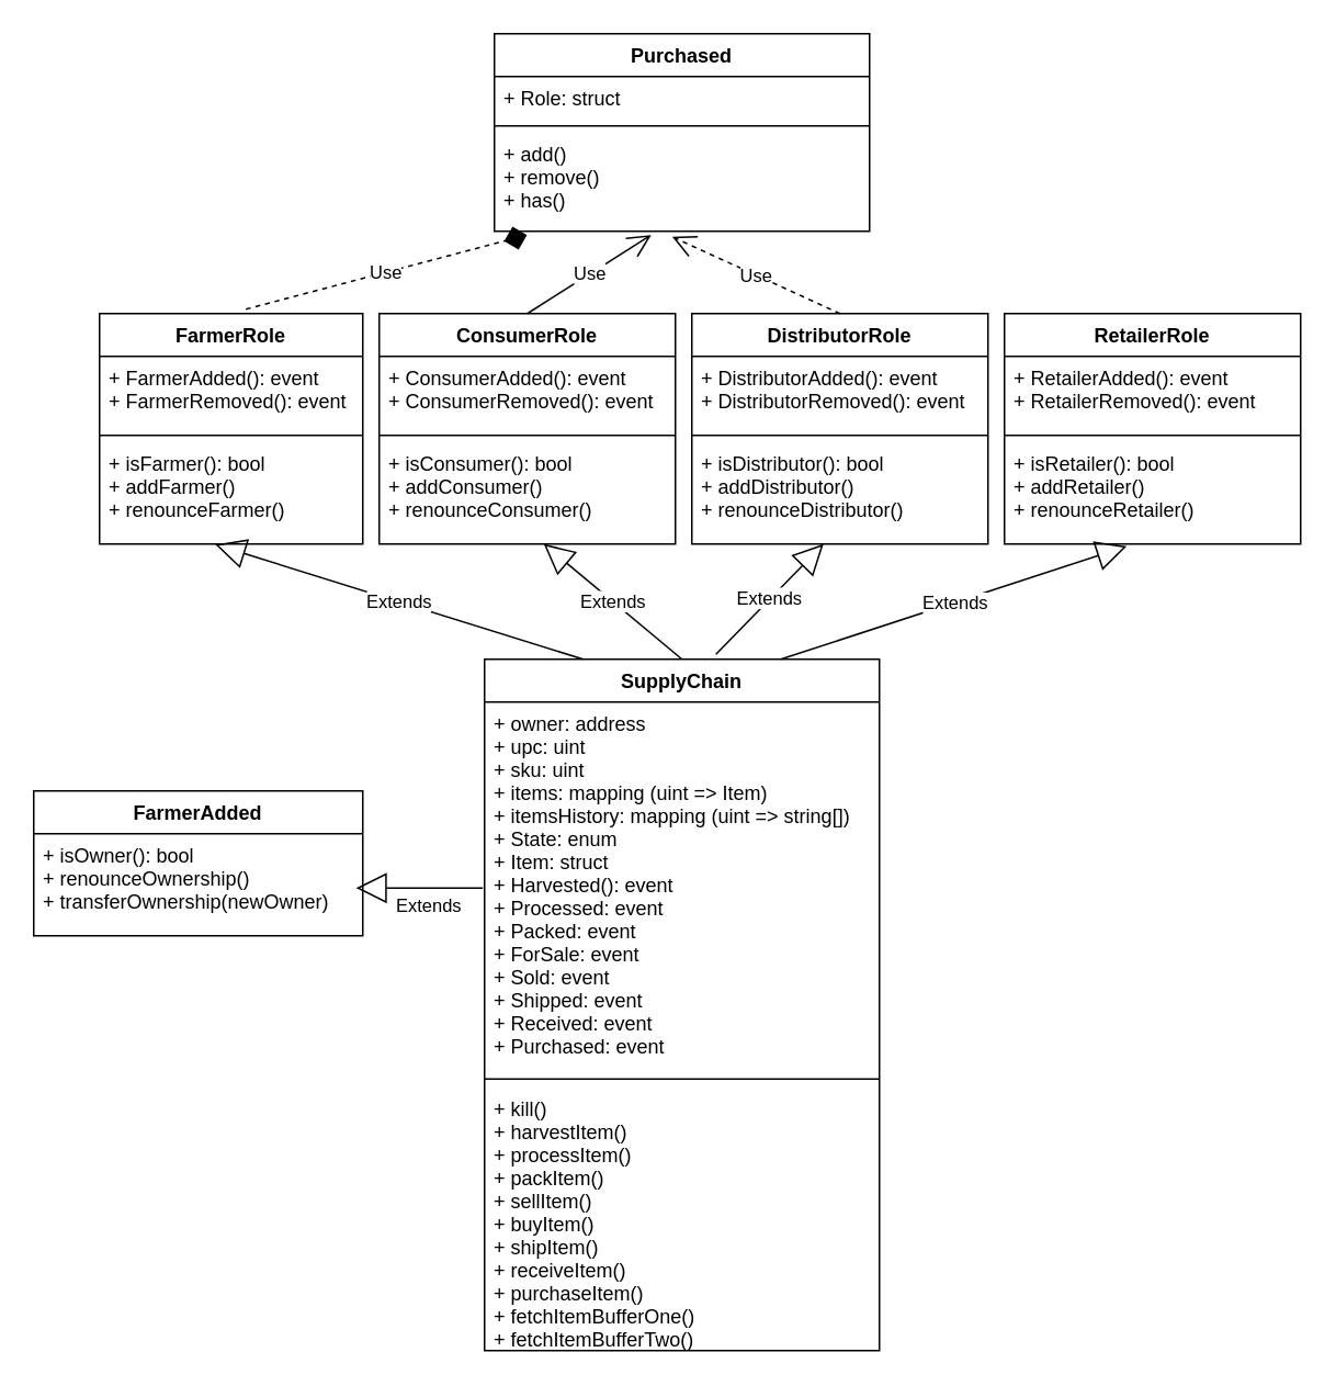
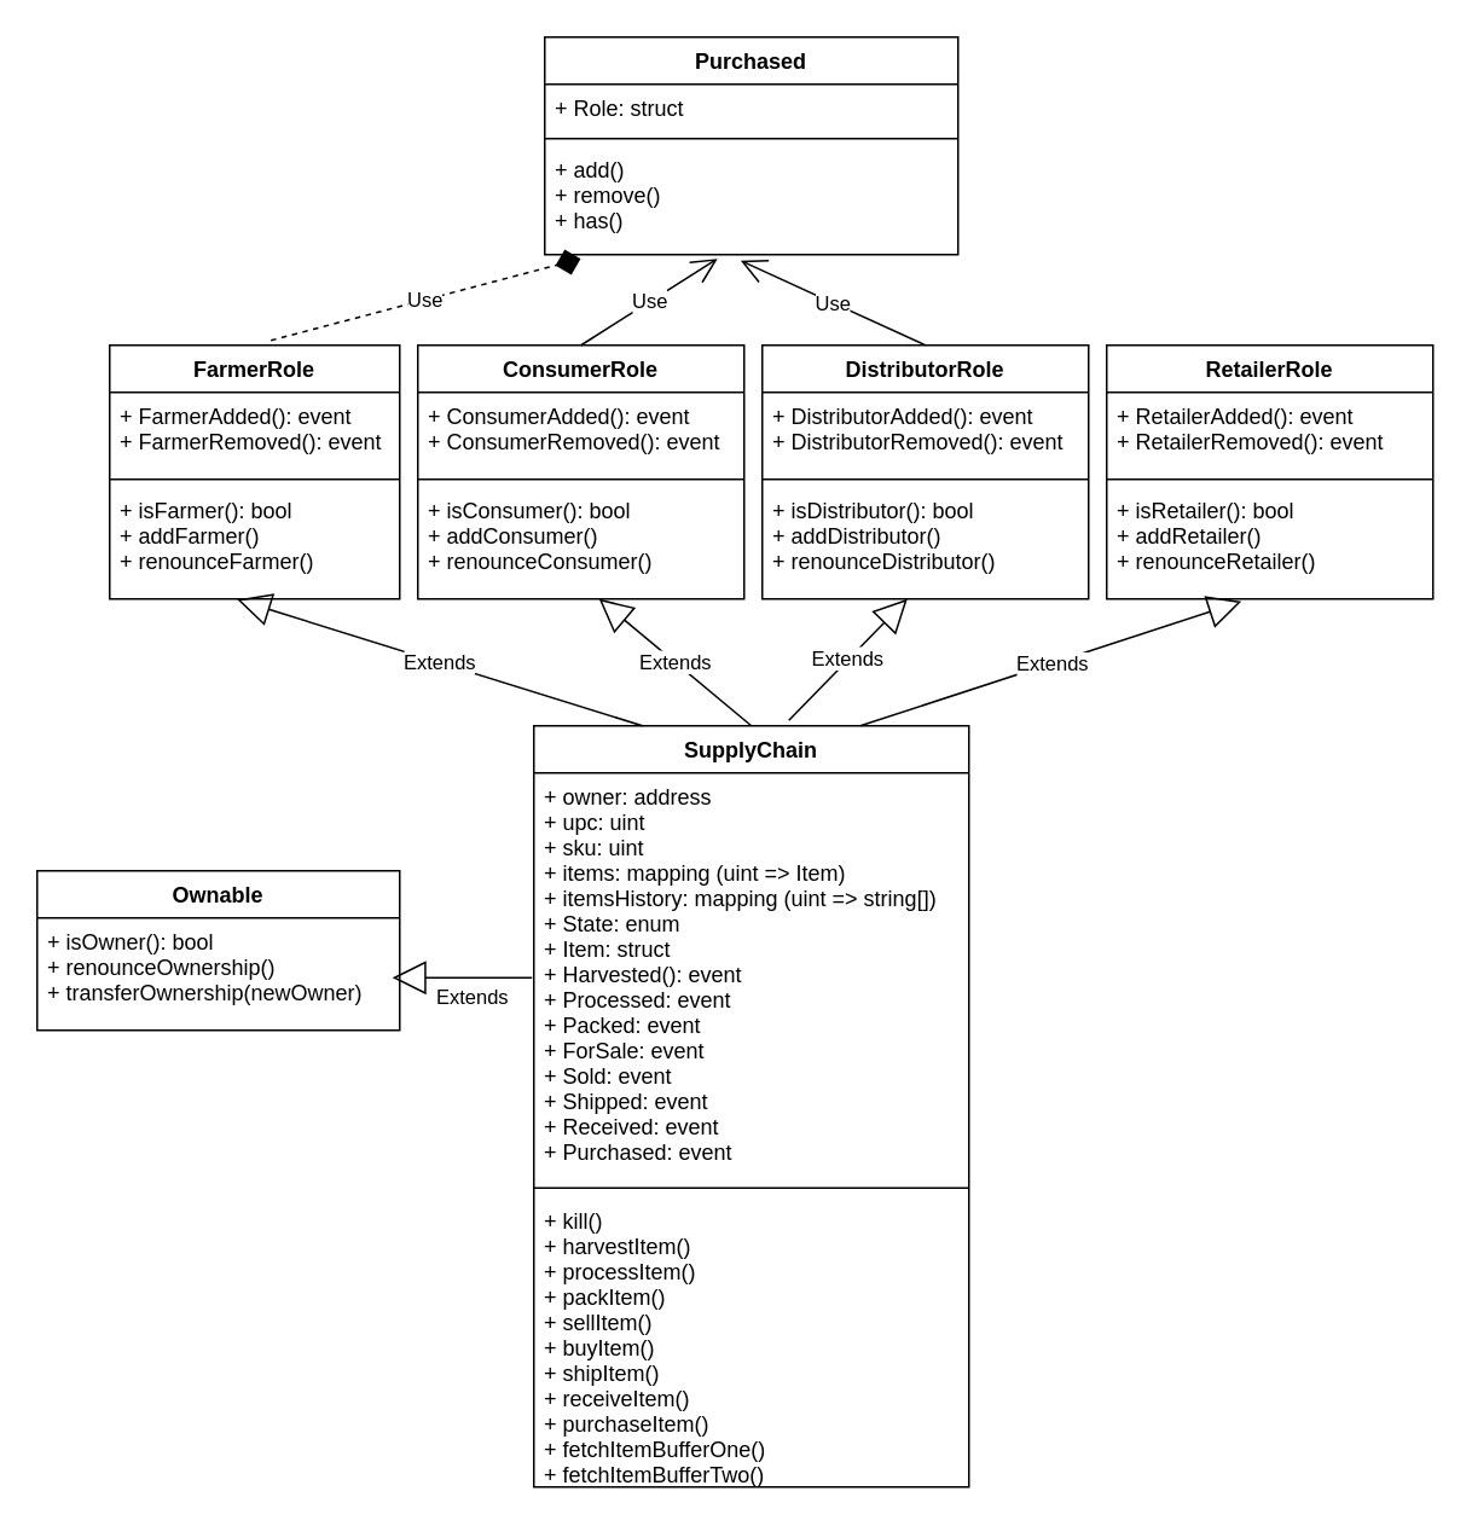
  <mxCell id="0" />
  <mxCell id="1" parent="0" />
  <mxCell id="2" value="Purchased" style="swimlane;fontStyle=1;align=center;verticalAlign=top;childLayout=stackLayout;horizontal=1;startSize=26;horizontalStack=0;resizeParent=1;resizeParentMax=0;resizeLast=0;collapsible=1;marginBottom=0;" parent="1" vertex="1"><mxGeometry x="300" y="20" width="228" height="120" as="geometry" /></mxCell>
  <mxCell id="3" value="+ Role: struct" style="text;strokeColor=none;fillColor=none;align=left;verticalAlign=top;spacingLeft=4;spacingRight=4;overflow=hidden;rotatable=0;points=[[0,0.5],[1,0.5]];portConstraint=eastwest;" parent="2" vertex="1"><mxGeometry y="26" width="228" height="26" as="geometry" /></mxCell>
  <mxCell id="4" value="" style="line;strokeWidth=1;fillColor=none;align=left;verticalAlign=middle;spacingTop=-1;spacingLeft=3;spacingRight=3;rotatable=0;labelPosition=right;points=[];portConstraint=eastwest;" parent="2" vertex="1"><mxGeometry y="52" width="228" height="8" as="geometry" /></mxCell>
  <mxCell id="5" value="+ add()&#10;+ remove()&#10;+ has()" style="text;strokeColor=none;fillColor=none;align=left;verticalAlign=top;spacingLeft=4;spacingRight=4;overflow=hidden;rotatable=0;points=[[0,0.5],[1,0.5]];portConstraint=eastwest;" parent="2" vertex="1"><mxGeometry y="60" width="228" height="60" as="geometry" /></mxCell>
  <mxCell id="6" value="FarmerRole" style="swimlane;fontStyle=1;align=center;verticalAlign=top;childLayout=stackLayout;horizontal=1;startSize=26;horizontalStack=0;resizeParent=1;resizeParentMax=0;resizeLast=0;collapsible=1;marginBottom=0;" parent="1" vertex="1"><mxGeometry x="60" y="190" width="160" height="140" as="geometry" /></mxCell>
  <mxCell id="7" value="+ FarmerAdded(): event &#10;+ FarmerRemoved(): event" style="text;strokeColor=none;fillColor=none;align=left;verticalAlign=top;spacingLeft=4;spacingRight=4;overflow=hidden;rotatable=0;points=[[0,0.5],[1,0.5]];portConstraint=eastwest;" parent="6" vertex="1"><mxGeometry y="26" width="160" height="44" as="geometry" /></mxCell>
  <mxCell id="8" value="" style="line;strokeWidth=1;fillColor=none;align=left;verticalAlign=middle;spacingTop=-1;spacingLeft=3;spacingRight=3;rotatable=0;labelPosition=right;points=[];portConstraint=eastwest;" parent="6" vertex="1"><mxGeometry y="70" width="160" height="8" as="geometry" /></mxCell>
  <mxCell id="9" value="+ isFarmer(): bool&#10;+ addFarmer()&#10;+ renounceFarmer()" style="text;strokeColor=none;fillColor=none;align=left;verticalAlign=top;spacingLeft=4;spacingRight=4;overflow=hidden;rotatable=0;points=[[0,0.5],[1,0.5]];portConstraint=eastwest;" parent="6" vertex="1"><mxGeometry y="78" width="160" height="62" as="geometry" /></mxCell>
  <mxCell id="10" value="ConsumerRole" style="swimlane;fontStyle=1;align=center;verticalAlign=top;childLayout=stackLayout;horizontal=1;startSize=26;horizontalStack=0;resizeParent=1;resizeParentMax=0;resizeLast=0;collapsible=1;marginBottom=0;" parent="1" vertex="1"><mxGeometry x="230" y="190" width="180" height="140" as="geometry" /></mxCell>
  <mxCell id="11" value="+ ConsumerAdded(): event &#10;+ ConsumerRemoved(): event" style="text;strokeColor=none;fillColor=none;align=left;verticalAlign=top;spacingLeft=4;spacingRight=4;overflow=hidden;rotatable=0;points=[[0,0.5],[1,0.5]];portConstraint=eastwest;" parent="10" vertex="1"><mxGeometry y="26" width="180" height="44" as="geometry" /></mxCell>
  <mxCell id="12" value="" style="line;strokeWidth=1;fillColor=none;align=left;verticalAlign=middle;spacingTop=-1;spacingLeft=3;spacingRight=3;rotatable=0;labelPosition=right;points=[];portConstraint=eastwest;" parent="10" vertex="1"><mxGeometry y="70" width="180" height="8" as="geometry" /></mxCell>
  <mxCell id="13" value="+ isConsumer(): bool&#10;+ addConsumer()&#10;+ renounceConsumer()" style="text;strokeColor=none;fillColor=none;align=left;verticalAlign=top;spacingLeft=4;spacingRight=4;overflow=hidden;rotatable=0;points=[[0,0.5],[1,0.5]];portConstraint=eastwest;" parent="10" vertex="1"><mxGeometry y="78" width="180" height="62" as="geometry" /></mxCell>
  <mxCell id="14" value="RetailerRole" style="swimlane;fontStyle=1;align=center;verticalAlign=top;childLayout=stackLayout;horizontal=1;startSize=26;horizontalStack=0;resizeParent=1;resizeParentMax=0;resizeLast=0;collapsible=1;marginBottom=0;" parent="1" vertex="1"><mxGeometry x="610" y="190" width="180" height="140" as="geometry" /></mxCell>
  <mxCell id="15" value="+ RetailerAdded(): event &#10;+ RetailerRemoved(): event" style="text;strokeColor=none;fillColor=none;align=left;verticalAlign=top;spacingLeft=4;spacingRight=4;overflow=hidden;rotatable=0;points=[[0,0.5],[1,0.5]];portConstraint=eastwest;" parent="14" vertex="1"><mxGeometry y="26" width="180" height="44" as="geometry" /></mxCell>
  <mxCell id="16" value="" style="line;strokeWidth=1;fillColor=none;align=left;verticalAlign=middle;spacingTop=-1;spacingLeft=3;spacingRight=3;rotatable=0;labelPosition=right;points=[];portConstraint=eastwest;" parent="14" vertex="1"><mxGeometry y="70" width="180" height="8" as="geometry" /></mxCell>
  <mxCell id="17" value="+ isRetailer(): bool&#10;+ addRetailer()&#10;+ renounceRetailer()" style="text;strokeColor=none;fillColor=none;align=left;verticalAlign=top;spacingLeft=4;spacingRight=4;overflow=hidden;rotatable=0;points=[[0,0.5],[1,0.5]];portConstraint=eastwest;" parent="14" vertex="1"><mxGeometry y="78" width="180" height="62" as="geometry" /></mxCell>
  <mxCell id="18" value="DistributorRole" style="swimlane;fontStyle=1;align=center;verticalAlign=top;childLayout=stackLayout;horizontal=1;startSize=26;horizontalStack=0;resizeParent=1;resizeParentMax=0;resizeLast=0;collapsible=1;marginBottom=0;" parent="1" vertex="1"><mxGeometry x="420" y="190" width="180" height="140" as="geometry" /></mxCell>
  <mxCell id="19" value="+ DistributorAdded(): event &#10;+ DistributorRemoved(): event" style="text;strokeColor=none;fillColor=none;align=left;verticalAlign=top;spacingLeft=4;spacingRight=4;overflow=hidden;rotatable=0;points=[[0,0.5],[1,0.5]];portConstraint=eastwest;" parent="18" vertex="1"><mxGeometry y="26" width="180" height="44" as="geometry" /></mxCell>
  <mxCell id="20" value="" style="line;strokeWidth=1;fillColor=none;align=left;verticalAlign=middle;spacingTop=-1;spacingLeft=3;spacingRight=3;rotatable=0;labelPosition=right;points=[];portConstraint=eastwest;" parent="18" vertex="1"><mxGeometry y="70" width="180" height="8" as="geometry" /></mxCell>
  <mxCell id="21" value="+ isDistributor(): bool&#10;+ addDistributor()&#10;+ renounceDistributor()" style="text;strokeColor=none;fillColor=none;align=left;verticalAlign=top;spacingLeft=4;spacingRight=4;overflow=hidden;rotatable=0;points=[[0,0.5],[1,0.5]];portConstraint=eastwest;" parent="18" vertex="1"><mxGeometry y="78" width="180" height="62" as="geometry" /></mxCell>
  <mxCell id="22" value="Use" style="endArrow=diamond;endSize=12;dashed=1;html=1;exitX=0.556;exitY=-0.019;exitDx=0;exitDy=0;exitPerimeter=0;entryX=0.087;entryY=1.038;entryDx=0;entryDy=0;entryPerimeter=0;" parent="1" source="6" target="5" edge="1"><mxGeometry width="160" relative="1" as="geometry"><mxPoint x="150" y="160" as="sourcePoint" /><mxPoint x="310" y="160" as="targetPoint" /></mxGeometry></mxCell>
  <mxCell id="23" value="Use" style="endArrow=open;endSize=12;dashed=0;html=1;exitX=0.5;exitY=0;exitDx=0;exitDy=0;entryX=0.418;entryY=1.038;entryDx=0;entryDy=0;entryPerimeter=0;" parent="1" source="10" target="5" edge="1"><mxGeometry width="160" relative="1" as="geometry"><mxPoint x="158.96" y="197.34" as="sourcePoint" /><mxPoint x="345.84" y="148.36" as="targetPoint" /></mxGeometry></mxCell>
- <mxCell id="24" value="Use" style="endArrow=open;endSize=12;dashed=1;html=1;exitX=0.5;exitY=0;exitDx=0;exitDy=0;entryX=0.474;entryY=1.056;entryDx=0;entryDy=0;entryPerimeter=0;" parent="1" source="18" target="5" edge="1"><mxGeometry width="160" relative="1" as="geometry"><mxPoint x="330" y="200" as="sourcePoint" /><mxPoint x="383.92" y="162.4" as="targetPoint" /></mxGeometry></mxCell>
+ <mxCell id="24" value="Use" style="endArrow=open;endSize=12;dashed=0;html=1;exitX=0.5;exitY=0;exitDx=0;exitDy=0;entryX=0.474;entryY=1.056;entryDx=0;entryDy=0;entryPerimeter=0;" parent="1" source="18" target="5" edge="1"><mxGeometry width="160" relative="1" as="geometry"><mxPoint x="330" y="200" as="sourcePoint" /><mxPoint x="383.92" y="162.4" as="targetPoint" /></mxGeometry></mxCell>
  <mxCell id="25" value="SupplyChain" style="swimlane;fontStyle=1;align=center;verticalAlign=top;childLayout=stackLayout;horizontal=1;startSize=26;horizontalStack=0;resizeParent=1;resizeParentMax=0;resizeLast=0;collapsible=1;marginBottom=0;" parent="1" vertex="1"><mxGeometry x="294" y="400" width="240" height="420" as="geometry" /></mxCell>
  <mxCell id="26" value="+ owner: address&#10;+ upc: uint&#10;+ sku: uint&#10;+ items: mapping (uint =&gt; Item)&#10;+ itemsHistory: mapping (uint =&gt; string[])&#10;+ State: enum&#10;+ Item: struct&#10;+ Harvested(): event&#10;+ Processed: event&#10;+ Packed: event&#10;+ ForSale: event&#10;+ Sold: event&#10;+ Shipped: event&#10;+ Received: event&#10;+ Purchased: event" style="text;strokeColor=none;fillColor=none;align=left;verticalAlign=top;spacingLeft=4;spacingRight=4;overflow=hidden;rotatable=0;points=[[0,0.5],[1,0.5]];portConstraint=eastwest;" parent="25" vertex="1"><mxGeometry y="26" width="240" height="224" as="geometry" /></mxCell>
  <mxCell id="27" value="" style="line;strokeWidth=1;fillColor=none;align=left;verticalAlign=middle;spacingTop=-1;spacingLeft=3;spacingRight=3;rotatable=0;labelPosition=right;points=[];portConstraint=eastwest;" parent="25" vertex="1"><mxGeometry y="250" width="240" height="10" as="geometry" /></mxCell>
  <mxCell id="28" value="+ kill()&#10;+ harvestItem()&#10;+ processItem()&#10;+ packItem()&#10;+ sellItem()&#10;+ buyItem()&#10;+ shipItem()&#10;+ receiveItem()&#10;+ purchaseItem()&#10;+ fetchItemBufferOne()&#10;+ fetchItemBufferTwo()" style="text;strokeColor=none;fillColor=none;align=left;verticalAlign=top;spacingLeft=4;spacingRight=4;overflow=hidden;rotatable=0;points=[[0,0.5],[1,0.5]];portConstraint=eastwest;" parent="25" vertex="1"><mxGeometry y="260" width="240" height="160" as="geometry" /></mxCell>
  <mxCell id="29" value="Extends" style="endArrow=block;endSize=16;endFill=0;html=1;entryX=0.44;entryY=1.005;entryDx=0;entryDy=0;entryPerimeter=0;exitX=0.25;exitY=0;exitDx=0;exitDy=0;" parent="1" source="25" target="9" edge="1"><mxGeometry width="160" relative="1" as="geometry"><mxPoint x="450" y="450" as="sourcePoint" /><mxPoint x="610" y="450" as="targetPoint" /></mxGeometry></mxCell>
  <mxCell id="30" value="Extends" style="endArrow=block;endSize=16;endFill=0;html=1;exitX=0.5;exitY=0;exitDx=0;exitDy=0;" parent="1" source="25" edge="1"><mxGeometry width="160" relative="1" as="geometry"><mxPoint x="384" y="410" as="sourcePoint" /><mxPoint x="330" y="330" as="targetPoint" /></mxGeometry></mxCell>
  <mxCell id="31" value="Extends" style="endArrow=block;endSize=16;endFill=0;html=1;exitX=0.586;exitY=-0.007;exitDx=0;exitDy=0;exitPerimeter=0;" parent="1" source="25" edge="1"><mxGeometry width="160" relative="1" as="geometry"><mxPoint x="384" y="400" as="sourcePoint" /><mxPoint x="500" y="330" as="targetPoint" /></mxGeometry></mxCell>
  <mxCell id="32" value="Extends" style="endArrow=block;endSize=16;endFill=0;html=1;exitX=0.75;exitY=0;exitDx=0;exitDy=0;entryX=0.413;entryY=1.022;entryDx=0;entryDy=0;entryPerimeter=0;" parent="1" source="25" target="17" edge="1"><mxGeometry width="160" relative="1" as="geometry"><mxPoint x="394.4" y="406.32" as="sourcePoint" /><mxPoint x="511.36" y="342.356" as="targetPoint" /></mxGeometry></mxCell>
- <mxCell id="33" value="FarmerAdded" style="swimlane;fontStyle=1;align=center;verticalAlign=top;childLayout=stackLayout;horizontal=1;startSize=26;horizontalStack=0;resizeParent=1;resizeParentMax=0;resizeLast=0;collapsible=1;marginBottom=0;" vertex="1" parent="1"><mxGeometry x="20" y="480" width="200" height="88" as="geometry" /></mxCell>
+ <mxCell id="33" value="Ownable" style="swimlane;fontStyle=1;align=center;verticalAlign=top;childLayout=stackLayout;horizontal=1;startSize=26;horizontalStack=0;resizeParent=1;resizeParentMax=0;resizeLast=0;collapsible=1;marginBottom=0;" vertex="1" parent="1"><mxGeometry x="20" y="480" width="200" height="88" as="geometry" /></mxCell>
  <mxCell id="34" value="+ isOwner(): bool&#10;+ renounceOwnership()&#10;+ transferOwnership(newOwner)" style="text;strokeColor=none;fillColor=none;align=left;verticalAlign=top;spacingLeft=4;spacingRight=4;overflow=hidden;rotatable=0;points=[[0,0.5],[1,0.5]];portConstraint=eastwest;" vertex="1" parent="33"><mxGeometry y="26" width="200" height="62" as="geometry" /></mxCell>
  <mxCell id="35" value="Extends" style="endArrow=block;endSize=16;endFill=0;html=1;" edge="1" parent="1"><mxGeometry x="-0.143" y="11" width="160" relative="1" as="geometry"><mxPoint x="293" y="539" as="sourcePoint" /><mxPoint x="216" y="539" as="targetPoint" /><mxPoint as="offset" /></mxGeometry></mxCell>
